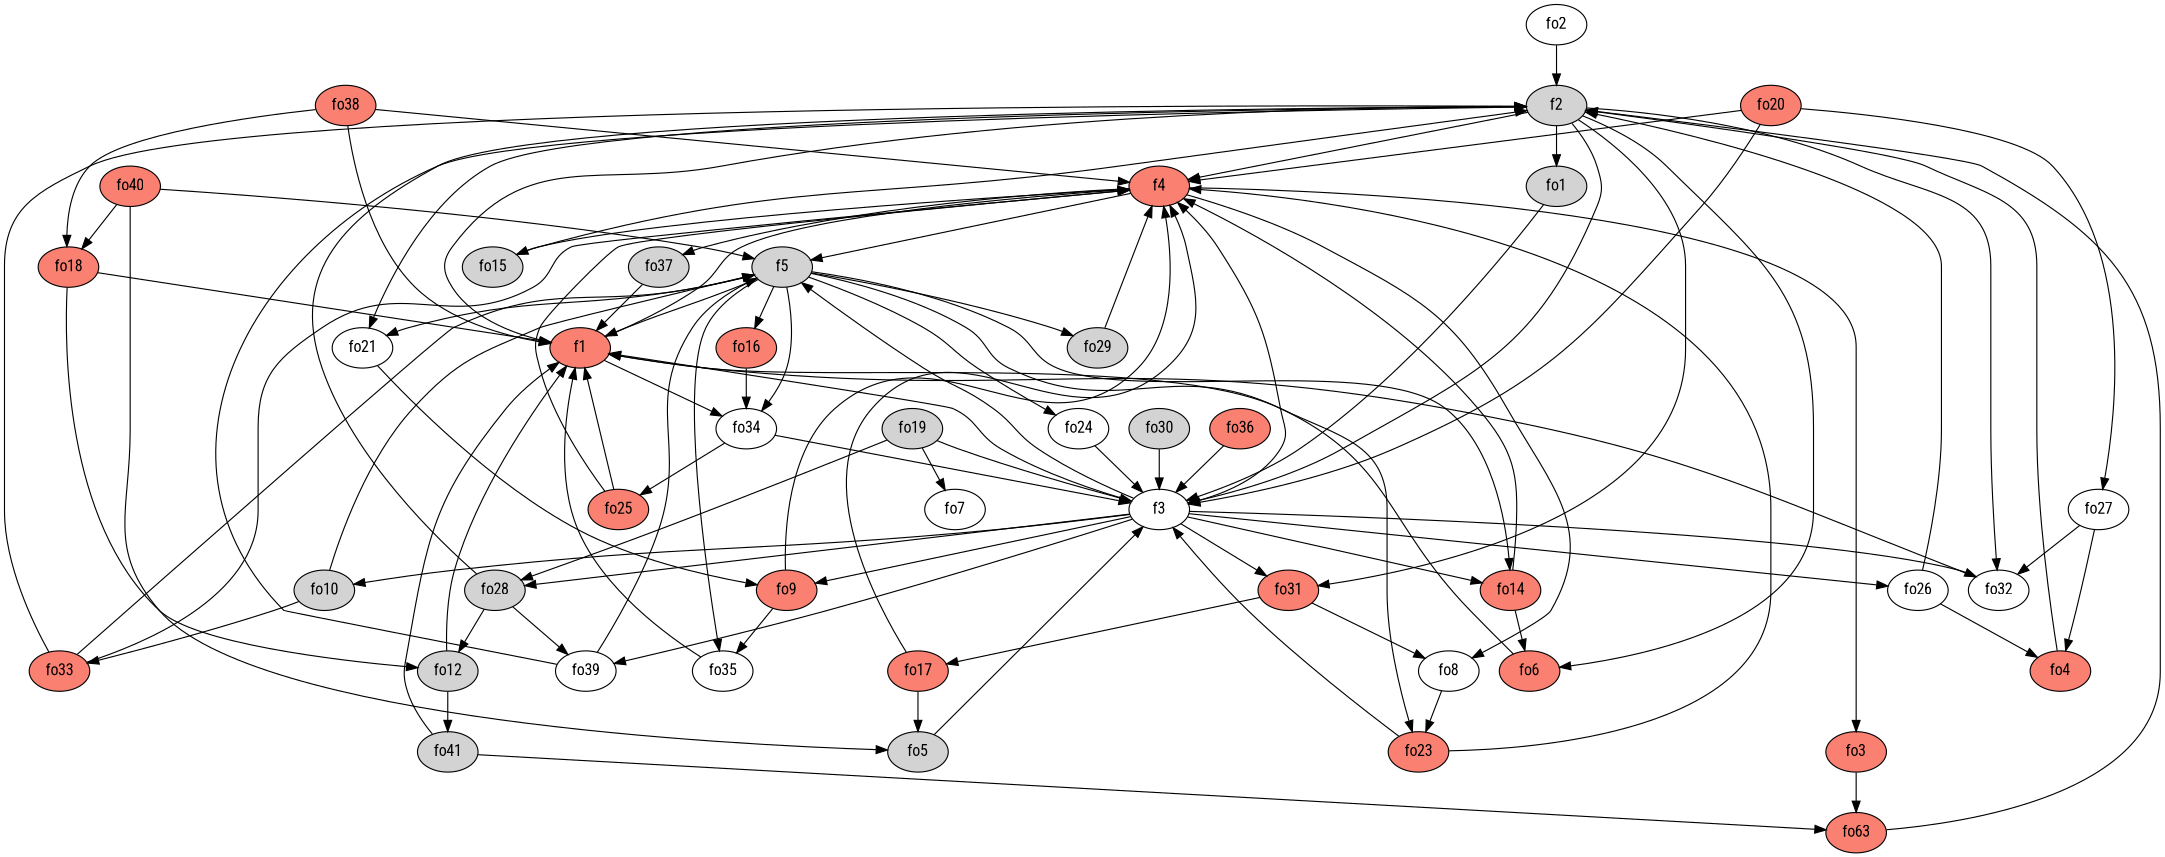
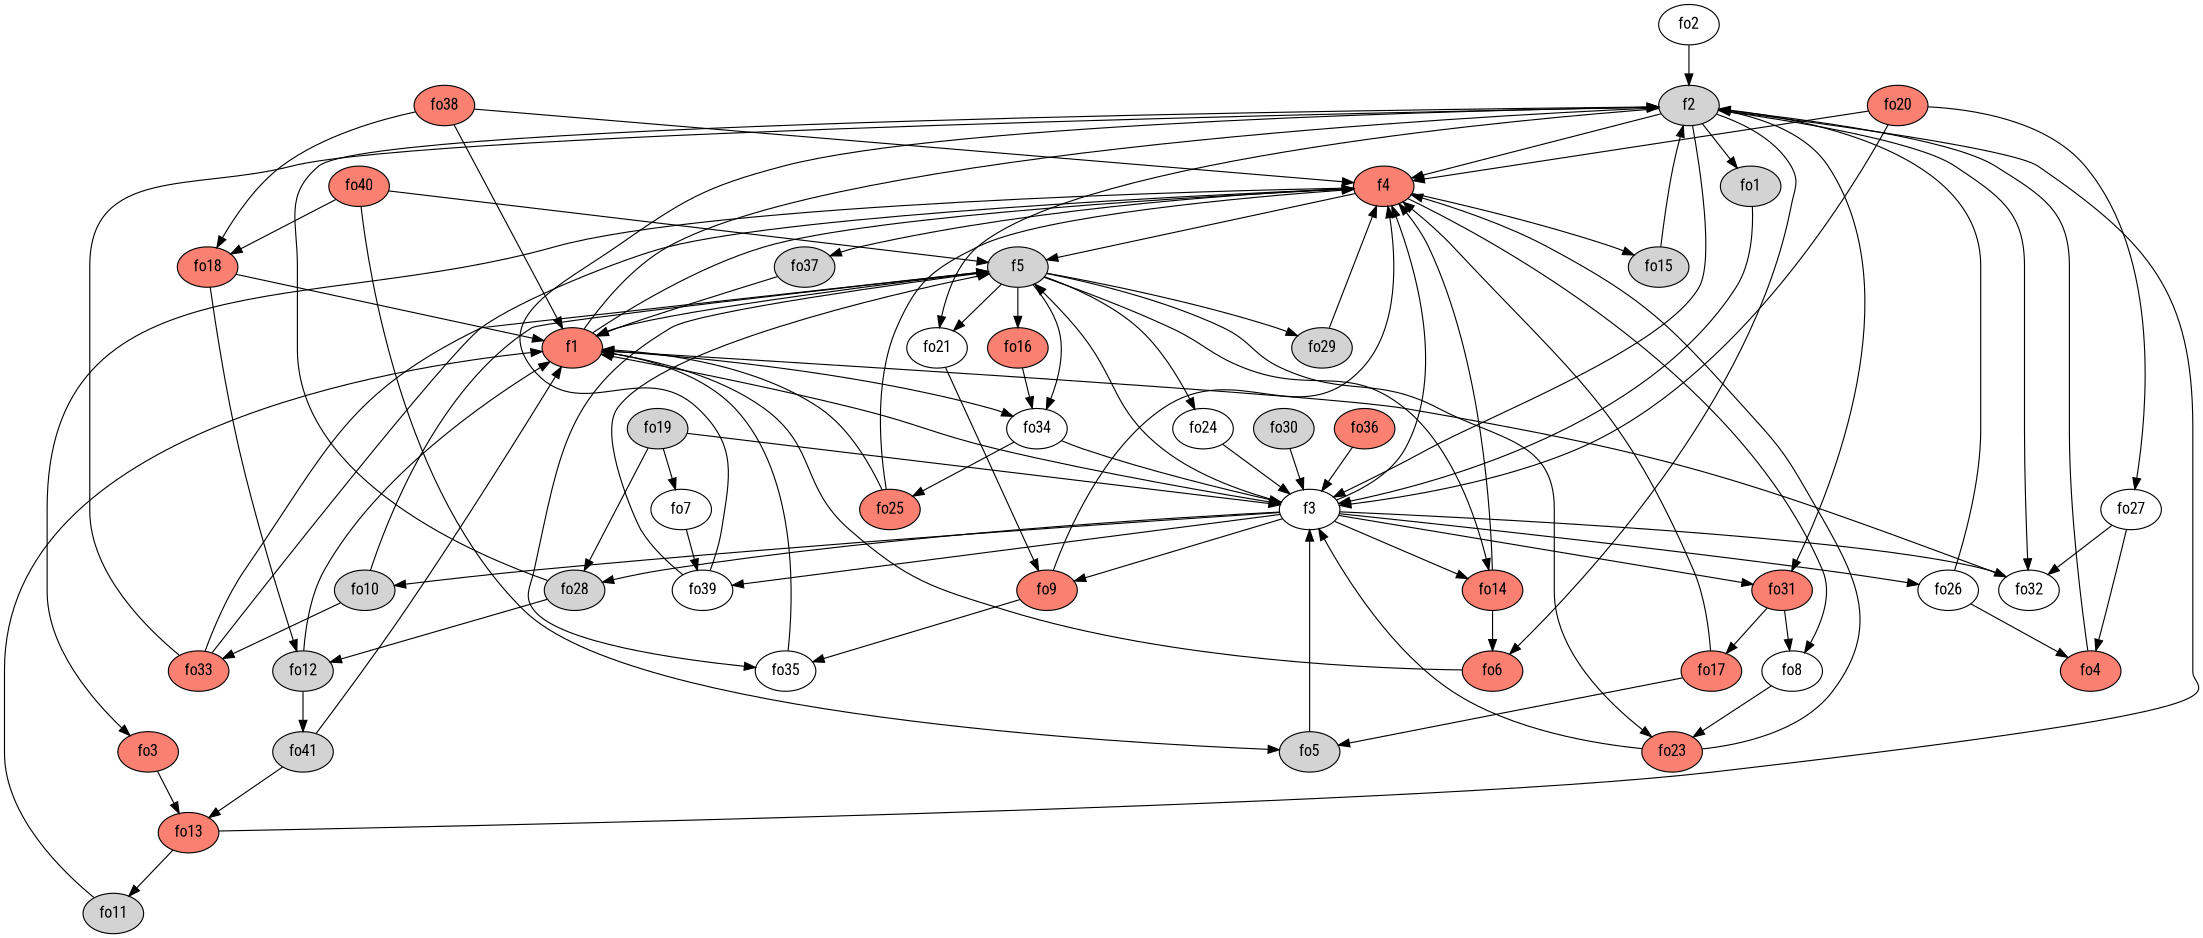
  strict digraph {
    fontname="Roboto Condensed"
    node [fillcolor=salmon fontname="Roboto Condensed" style=filled]
    edge [fontname="Roboto Condensed" weight=2]
    f2 [fillcolor=lightgrey]
    f1
    f4
    fo34 [fillcolor=white]
    f3 [fillcolor=white]
    fo1 [fillcolor=lightgrey]
    fo6
    fo21 [fillcolor=white]
    fo31
    fo32 [fillcolor=white]
    f5 [fillcolor=lightgrey]
    fo3
    fo8 [fillcolor=white]
    fo15 [fillcolor=lightgrey]
    fo37 [fillcolor=lightgrey]
    fo25
    fo9
    fo10 [fillcolor=lightgrey]
    fo14
    fo26 [fillcolor=white]
    fo28 [fillcolor=lightgrey]
    fo39 [fillcolor=white]
    fo17
    fo16
    fo23
    fo24 [fillcolor=white]
    fo29 [fillcolor=lightgrey]
    fo35 [fillcolor=white]
    fo33
    fo4
    fo12 [fillcolor=lightgrey]
-   fo13 [label=fo63]
+   fo13
    fo2 [fillcolor=white]
+   fo11 [fillcolor=lightgrey]
    fo5 [fillcolor=lightgrey]
    fo7 [fillcolor=white]
    fo41 [fillcolor=lightgrey]
    fo18
    fo19 [fillcolor=lightgrey]
    fo20
    fo27 [fillcolor=white]
    fo30 [fillcolor=lightgrey]
    fo36
    fo38
    fo40
    f2 -> f4
    f2 -> f3
    f2 -> fo1
    f2 -> fo6
    f2 -> fo21
    f2 -> fo31
    f2 -> fo32
    f1 -> f2
    f1 -> f4
    f1 -> fo34
    f4 -> f5
    f4 -> fo3
    f4 -> fo8
    f4 -> fo15
    f4 -> fo37
    fo34 -> f3
    fo34 -> fo25
    f3 -> f1
    f3 -> f4
    f3 -> fo31
    f3 -> fo32
    f3 -> f5
    f3 -> fo9
    f3 -> fo10
    f3 -> fo14
    f3 -> fo26
    f3 -> fo28
    f3 -> fo39
    fo1 -> f3
    fo6 -> f1
    fo21 -> fo9
    fo31 -> fo8
    fo31 -> fo17
    fo32 -> f1
    f5 -> f1
    f5 -> fo34
    f5 -> fo21
    f5 -> fo14
    f5 -> fo16
    f5 -> fo23
    f5 -> fo24
    f5 -> fo29
    f5 -> fo35
    fo3 -> fo13
    fo8 -> fo23
    fo15 -> f2
    fo37 -> f1
    fo25 -> f1
    fo25 -> f4
    fo9 -> f4
    fo9 -> fo35
    fo10 -> f5
    fo10 -> fo33
    fo14 -> f4
    fo14 -> fo6
    fo26 -> f2
    fo26 -> fo4
    fo28 -> f2
    fo28 -> fo12
    fo39 -> f2
    fo39 -> f5
    fo17 -> f4
    fo17 -> fo5
    fo16 -> fo34
    fo23 -> f4
    fo23 -> f3
    fo24 -> f3
    fo29 -> f4
    fo35 -> f1
    fo33 -> f2
    fo33 -> f4
    fo33 -> f5
    fo4 -> f2
    fo12 -> f1
    fo12 -> fo41
    fo13 -> f2
+   fo13 -> fo11
    fo2 -> f2
+   fo11 -> f1
    fo5 -> f3
-   fo28 -> fo39
+   fo7 -> fo39
    fo41 -> f1
    fo41 -> fo13
    fo18 -> f1
    fo18 -> fo12
    fo19 -> f3
    fo19 -> fo28
    fo19 -> fo7
    fo20 -> f4
    fo20 -> f3
    fo20 -> fo27
    fo27 -> fo32
    fo27 -> fo4
    fo30 -> f3
    fo36 -> f3
    fo38 -> f1
    fo38 -> f4
    fo38 -> fo18
    fo40 -> f5
    fo40 -> fo5
    fo40 -> fo18
  }
